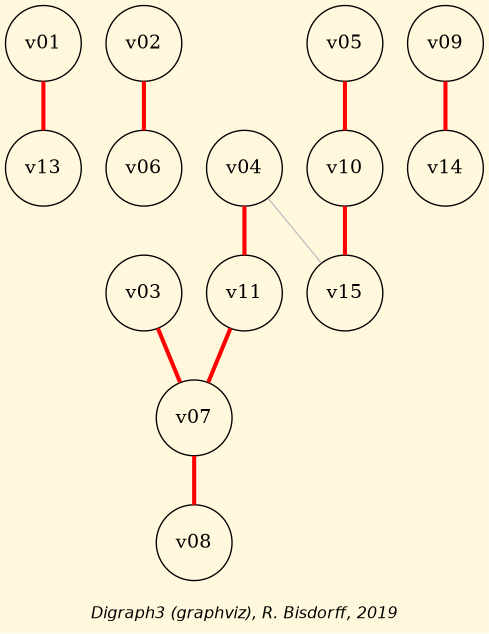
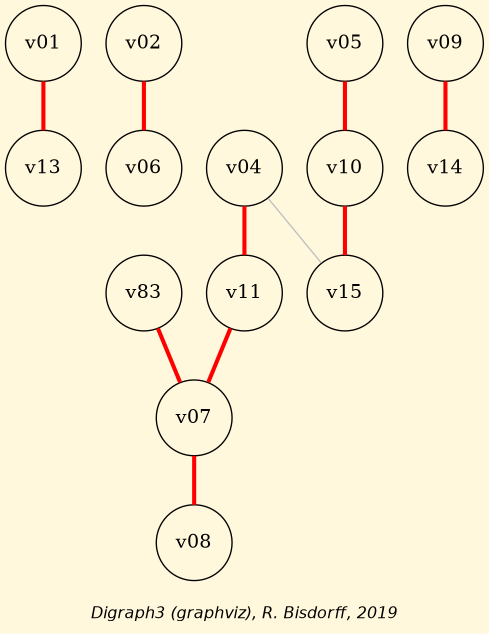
  strict graph {
    bgcolor=cornsilk
    fontname="Helvetica-Oblique"
    fontsize=12
    label="\nDigraph3 (graphviz), R. Bisdorff, 2019"
    node [shape=circle]
    edge [arrowhead=none arrowtail=none color=red dir=both style="setlinewidth(3)"]
    n1 [label=v01]
    n2 [label=v13]
    n3 [label=v02]
    n4 [label=v06]
-   n5 [label=v03]
+   n5 [label=v83]
    n6 [label=v07]
    n7 [label=v08]
    n8 [label=v04]
    n9 [label=v11]
    n10 [label=v15]
    n11 [label=v05]
    n12 [label=v10]
    n13 [label=v09]
    n14 [label=v14]
    n1 -- n2
    n3 -- n4
    n5 -- n6
    n6 -- n7
    n8 -- n9
    n8 -- n10 [color=grey style=""]
    n9 -- n6
    n11 -- n12
    n12 -- n10
    n13 -- n14
  }
